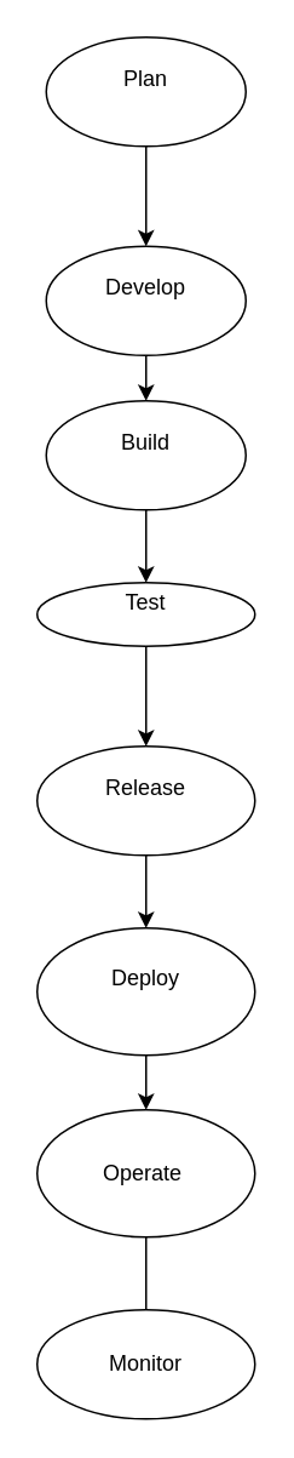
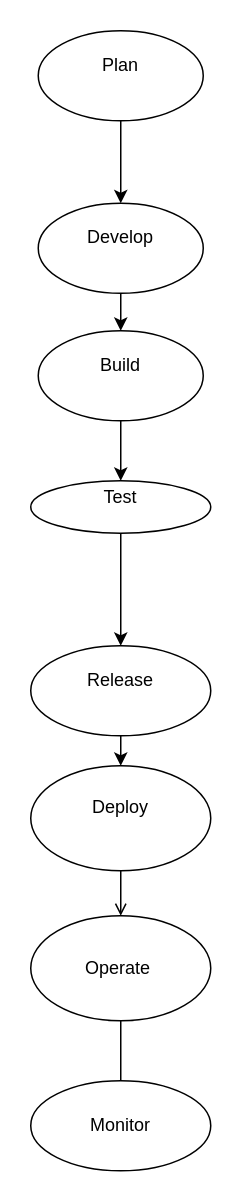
  <mxCell id="0" />
  <mxCell id="1" parent="0" />
  <mxCell id="2" style="edgeStyle=orthogonalEdgeStyle;rounded=0;orthogonalLoop=1;jettySize=auto;html=1;exitX=0.5;exitY=1;exitDx=0;exitDy=0;entryX=0.5;entryY=0;entryDx=0;entryDy=0;" edge="1" parent="1" source="3" target="5"><mxGeometry relative="1" as="geometry" /></mxCell>
  <mxCell id="3" value="&#10;Plan&#10;&#10;" style="ellipse;whiteSpace=wrap;html=1;" vertex="1" parent="1"><mxGeometry x="25" y="20" width="110" height="60" as="geometry" /></mxCell>
  <mxCell id="4" style="edgeStyle=orthogonalEdgeStyle;rounded=0;orthogonalLoop=1;jettySize=auto;html=1;exitX=0.5;exitY=1;exitDx=0;exitDy=0;" edge="1" parent="1" source="5" target="7"><mxGeometry relative="1" as="geometry" /></mxCell>
  <mxCell id="5" value="&#10;Develop&#10;&#10;" style="ellipse;whiteSpace=wrap;html=1;" vertex="1" parent="1"><mxGeometry x="25" y="135" width="110" height="60" as="geometry" /></mxCell>
  <mxCell id="6" style="edgeStyle=orthogonalEdgeStyle;rounded=0;orthogonalLoop=1;jettySize=auto;html=1;exitX=0.5;exitY=1;exitDx=0;exitDy=0;entryX=0.5;entryY=0;entryDx=0;entryDy=0;" edge="1" parent="1" source="7" target="13"><mxGeometry relative="1" as="geometry" /></mxCell>
  <mxCell id="7" value="&#10;Build&#10;&#10;" style="ellipse;whiteSpace=wrap;html=1;" vertex="1" parent="1"><mxGeometry x="25" y="220" width="110" height="60" as="geometry" /></mxCell>
- <mxCell id="8" style="edgeStyle=orthogonalEdgeStyle;rounded=0;orthogonalLoop=1;jettySize=auto;html=1;exitX=0.5;exitY=1;exitDx=0;exitDy=0;entryX=0.5;entryY=0;entryDx=0;entryDy=0;" edge="1" parent="1" source="9" target="15"><mxGeometry relative="1" as="geometry" /></mxCell>
+ <mxCell id="8" style="edgeStyle=orthogonalEdgeStyle;rounded=0;orthogonalLoop=1;jettySize=auto;html=1;exitX=0.5;exitY=1;exitDx=0;exitDy=0;entryX=0.5;entryY=0;entryDx=0;entryDy=0;endArrow=open;" edge="1" parent="1" source="9" target="15"><mxGeometry relative="1" as="geometry" /></mxCell>
  <mxCell id="9" value="&#10; Deploy&#10;&#10;" style="ellipse;whiteSpace=wrap;html=1;" vertex="1" parent="1"><mxGeometry x="20" y="510" width="120" height="70" as="geometry" /></mxCell>
  <mxCell id="10" style="edgeStyle=orthogonalEdgeStyle;rounded=0;orthogonalLoop=1;jettySize=auto;html=1;exitX=0.5;exitY=1;exitDx=0;exitDy=0;entryX=0.5;entryY=0;entryDx=0;entryDy=0;" edge="1" parent="1" source="11" target="9"><mxGeometry relative="1" as="geometry" /></mxCell>
- <mxCell id="11" value="&#10; Release&#10;&#10;" style="ellipse;whiteSpace=wrap;html=1;" vertex="1" parent="1"><mxGeometry x="20" y="410" width="120" height="60" as="geometry" /></mxCell>
+ <mxCell id="11" value="&#10; Release&#10;&#10;" style="ellipse;whiteSpace=wrap;html=1;" vertex="1" parent="1"><mxGeometry x="20" y="430" width="120" height="60" as="geometry" /></mxCell>
  <mxCell id="12" style="edgeStyle=orthogonalEdgeStyle;rounded=0;orthogonalLoop=1;jettySize=auto;html=1;exitX=0.5;exitY=1;exitDx=0;exitDy=0;entryX=0.5;entryY=0;entryDx=0;entryDy=0;" edge="1" parent="1" source="13" target="11"><mxGeometry relative="1" as="geometry" /></mxCell>
  <mxCell id="13" value="&#10;Test&#10;&#10;" style="ellipse;whiteSpace=wrap;html=1;" vertex="1" parent="1"><mxGeometry x="20" y="320" width="120" height="35" as="geometry" /></mxCell>
  <mxCell id="14" style="edgeStyle=orthogonalEdgeStyle;rounded=0;orthogonalLoop=1;jettySize=auto;html=1;exitX=0.5;exitY=1;exitDx=0;exitDy=0;endArrow=none;" edge="1" parent="1" source="15" target="16"><mxGeometry relative="1" as="geometry" /></mxCell>
  <mxCell id="15" value="&lt;br&gt;Operate&amp;nbsp;&lt;div&gt;&lt;br/&gt;&lt;/div&gt;" style="ellipse;whiteSpace=wrap;html=1;" vertex="1" parent="1"><mxGeometry x="20" y="610" width="120" height="70" as="geometry" /></mxCell>
  <mxCell id="16" value="Monitor" style="ellipse;whiteSpace=wrap;html=1;" vertex="1" parent="1"><mxGeometry x="20" y="720" width="120" height="60" as="geometry" /></mxCell>
